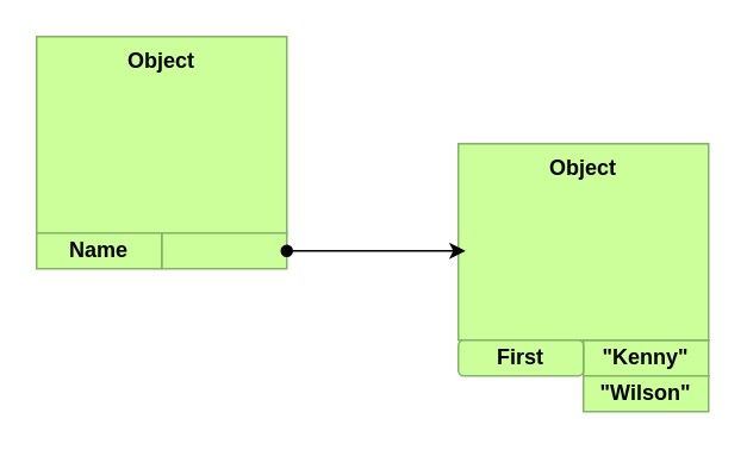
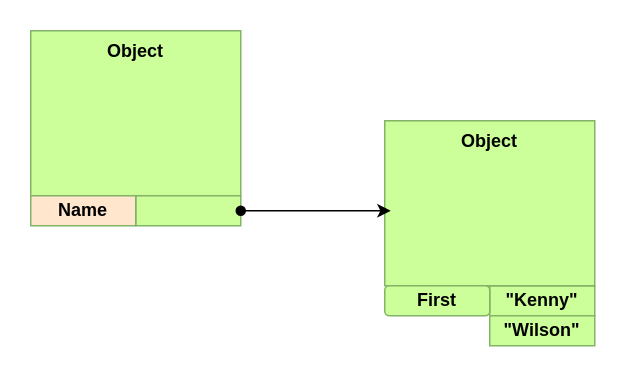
  <mxCell id="0" />
  <mxCell id="1" parent="0" />
  <mxCell id="2" value="Object&lt;div style=&quot;text-align: justify&quot;&gt;&lt;/div&gt;" style="rounded=0;whiteSpace=wrap;html=1;strokeColor=#82b366;fillColor=#CCFF99;fontStyle=1;verticalAlign=top;" vertex="1" parent="1"><mxGeometry x="20" y="20" width="140" height="110" as="geometry" /></mxCell>
  <mxCell id="3" value="&quot;Kenny&quot;" style="rounded=0;whiteSpace=wrap;html=1;strokeColor=#82b366;fillColor=#CCFF99;fontStyle=1" vertex="1" parent="1"><mxGeometry x="326" y="190" width="70" height="20" as="geometry" /></mxCell>
  <mxCell id="4" value="Object&lt;div style=&quot;text-align: justify&quot;&gt;&lt;/div&gt;" style="rounded=0;whiteSpace=wrap;html=1;strokeColor=#82b366;fillColor=#CCFF99;fontStyle=1;verticalAlign=top;" vertex="1" parent="1"><mxGeometry x="256" y="80" width="140" height="110" as="geometry" /></mxCell>
  <mxCell id="5" value="First" style="whiteSpace=wrap;html=1;strokeColor=#82b366;fillColor=#CCFF99;fontStyle=1;rounded=1;" vertex="1" parent="1"><mxGeometry x="256" y="190" width="70" height="20" as="geometry" /></mxCell>
  <mxCell id="6" value="&quot;Wilson&quot;" style="rounded=0;whiteSpace=wrap;html=1;strokeColor=#82b366;fillColor=#CCFF99;fontStyle=1" vertex="1" parent="1"><mxGeometry x="326" y="210" width="70" height="20" as="geometry" /></mxCell>
  <mxCell id="7" value="" style="rounded=0;whiteSpace=wrap;html=1;strokeColor=#82b366;fillColor=#CCFF99;fontStyle=1" vertex="1" parent="1"><mxGeometry x="90" y="130" width="70" height="20" as="geometry" /></mxCell>
- <mxCell id="8" value="Name" style="rounded=0;whiteSpace=wrap;html=1;strokeColor=#82b366;fillColor=#CCFF99;fontStyle=1" vertex="1" parent="1"><mxGeometry x="20" y="130" width="70" height="20" as="geometry" /></mxCell>
+ <mxCell id="8" value="Name" style="rounded=0;whiteSpace=wrap;html=1;strokeColor=#82b366;fillColor=#ffe6cc;fontStyle=1;" vertex="1" parent="1"><mxGeometry x="20" y="130" width="70" height="20" as="geometry" /></mxCell>
  <mxCell id="9" value="" style="endArrow=classic;html=1;endFill=1;startArrow=oval;startFill=1;" edge="1" parent="1"><mxGeometry width="50" height="50" relative="1" as="geometry"><mxPoint x="160" y="140" as="sourcePoint" /><mxPoint x="260" y="140" as="targetPoint" /></mxGeometry></mxCell>
